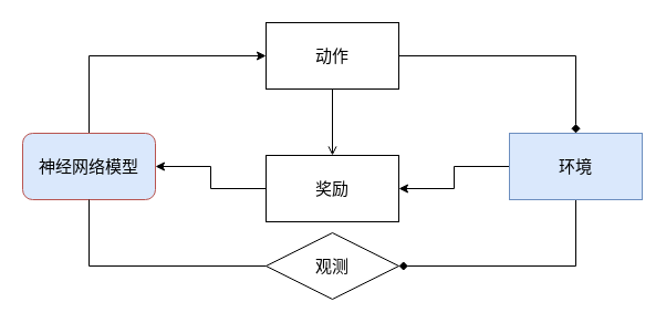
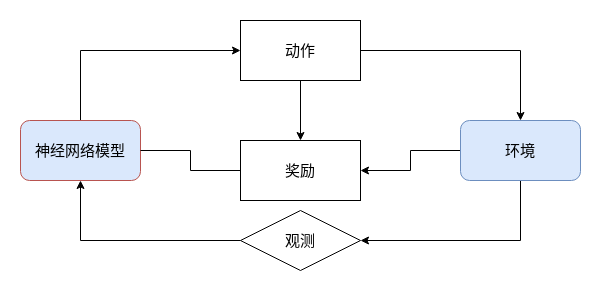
  <mxCell id="0" />
  <mxCell id="1" parent="0" />
  <mxCell id="2" style="edgeStyle=orthogonalEdgeStyle;rounded=0;orthogonalLoop=1;jettySize=auto;html=1;exitX=0.5;exitY=0;exitDx=0;exitDy=0;entryX=0;entryY=0.5;entryDx=0;entryDy=0;" edge="1" parent="1" source="3" target="6"><mxGeometry relative="1" as="geometry" /></mxCell>
  <mxCell id="3" value="&lt;font style=&quot;font-size: 15px;&quot;&gt;神经网络模型&lt;/font&gt;" style="rounded=1;whiteSpace=wrap;html=1;fillColor=#dae8fc;strokeColor=#b85450;" vertex="1" parent="1"><mxGeometry x="20" y="120" width="120" height="60" as="geometry" /></mxCell>
- <mxCell id="4" style="edgeStyle=orthogonalEdgeStyle;rounded=0;orthogonalLoop=1;jettySize=auto;html=1;exitX=1;exitY=0.5;exitDx=0;exitDy=0;entryX=0.5;entryY=0;entryDx=0;entryDy=0;endArrow=diamond;" edge="1" parent="1" source="6" target="12"><mxGeometry relative="1" as="geometry" /></mxCell>
- <mxCell id="5" value="" style="edgeStyle=orthogonalEdgeStyle;rounded=0;orthogonalLoop=1;jettySize=auto;html=1;endArrow=open;" edge="1" parent="1" source="6" target="8"><mxGeometry relative="1" as="geometry" /></mxCell>
+ <mxCell id="4" style="edgeStyle=orthogonalEdgeStyle;rounded=0;orthogonalLoop=1;jettySize=auto;html=1;exitX=1;exitY=0.5;exitDx=0;exitDy=0;entryX=0.5;entryY=0;entryDx=0;entryDy=0;" edge="1" parent="1" source="6" target="12"><mxGeometry relative="1" as="geometry" /></mxCell>
+ <mxCell id="5" value="" style="edgeStyle=orthogonalEdgeStyle;rounded=0;orthogonalLoop=1;jettySize=auto;html=1;" edge="1" parent="1" source="6" target="8"><mxGeometry relative="1" as="geometry" /></mxCell>
  <mxCell id="6" value="&lt;font style=&quot;font-size: 15px;&quot;&gt;动作&lt;/font&gt;" style="rounded=0;whiteSpace=wrap;html=1;" vertex="1" parent="1"><mxGeometry x="240" y="20" width="120" height="60" as="geometry" /></mxCell>
- <mxCell id="7" value="" style="edgeStyle=orthogonalEdgeStyle;rounded=0;orthogonalLoop=1;jettySize=auto;html=1;" edge="1" parent="1" source="8" target="3"><mxGeometry relative="1" as="geometry" /></mxCell>
+ <mxCell id="7" value="" style="edgeStyle=orthogonalEdgeStyle;rounded=0;orthogonalLoop=1;jettySize=auto;html=1;endArrow=none;" edge="1" parent="1" source="8" target="3"><mxGeometry relative="1" as="geometry" /></mxCell>
  <mxCell id="8" value="&lt;font style=&quot;font-size: 15px;&quot;&gt;奖励&lt;/font&gt;" style="rounded=0;whiteSpace=wrap;html=1;" vertex="1" parent="1"><mxGeometry x="240" y="140" width="120" height="60" as="geometry" /></mxCell>
  <mxCell id="9" value="&lt;font style=&quot;font-size: 15px;&quot;&gt;观测&lt;/font&gt;" style="rhombus;whiteSpace=wrap;html=1;" vertex="1" parent="1"><mxGeometry x="240" y="210" width="120" height="60" as="geometry" /></mxCell>
- <mxCell id="10" style="edgeStyle=orthogonalEdgeStyle;rounded=0;orthogonalLoop=1;jettySize=auto;html=1;exitX=0.5;exitY=1;exitDx=0;exitDy=0;entryX=1;entryY=0.5;entryDx=0;entryDy=0;endArrow=diamond;" edge="1" parent="1" source="12" target="9"><mxGeometry relative="1" as="geometry" /></mxCell>
+ <mxCell id="10" style="edgeStyle=orthogonalEdgeStyle;rounded=0;orthogonalLoop=1;jettySize=auto;html=1;exitX=0.5;exitY=1;exitDx=0;exitDy=0;entryX=1;entryY=0.5;entryDx=0;entryDy=0;" edge="1" parent="1" source="12" target="9"><mxGeometry relative="1" as="geometry" /></mxCell>
  <mxCell id="11" value="" style="edgeStyle=orthogonalEdgeStyle;rounded=0;orthogonalLoop=1;jettySize=auto;html=1;" edge="1" parent="1" source="12" target="8"><mxGeometry relative="1" as="geometry" /></mxCell>
- <mxCell id="12" value="&lt;font style=&quot;font-size: 15px;&quot;&gt;环境&lt;/font&gt;" style="whiteSpace=wrap;html=1;fillColor=#dae8fc;strokeColor=#6c8ebf;rounded=0;" vertex="1" parent="1"><mxGeometry x="460" y="120" width="120" height="60" as="geometry" /></mxCell>
- <mxCell id="13" style="edgeStyle=orthogonalEdgeStyle;rounded=0;orthogonalLoop=1;jettySize=auto;html=1;exitX=0;exitY=0.5;exitDx=0;exitDy=0;entryX=0.5;entryY=1;entryDx=0;entryDy=0;endArrow=none;" edge="1" parent="1" source="9" target="3"><mxGeometry relative="1" as="geometry" /></mxCell>
+ <mxCell id="12" value="&lt;font style=&quot;font-size: 15px;&quot;&gt;环境&lt;/font&gt;" style="rounded=1;whiteSpace=wrap;html=1;fillColor=#dae8fc;strokeColor=#6c8ebf;" vertex="1" parent="1"><mxGeometry x="460" y="120" width="120" height="60" as="geometry" /></mxCell>
+ <mxCell id="13" style="edgeStyle=orthogonalEdgeStyle;rounded=0;orthogonalLoop=1;jettySize=auto;html=1;exitX=0;exitY=0.5;exitDx=0;exitDy=0;entryX=0.5;entryY=1;entryDx=0;entryDy=0;" edge="1" parent="1" source="9" target="3"><mxGeometry relative="1" as="geometry" /></mxCell>
